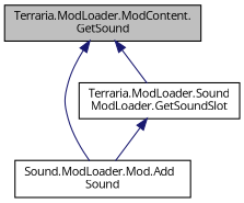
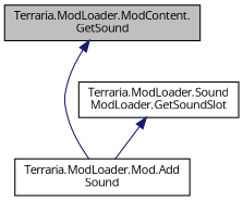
  digraph {
    fontname="Open Sans"
    rankdir=TB
    node [color=black fillcolor=white fontname="Open Sans" fontsize=10 shape=record style=filled]
    edge [color=midnightblue dir=back fontname="Open Sans" fontsize=10 labelfontname=Helvetica labelfontsize=10 style=solid]
    n1 [fillcolor=grey75 fontcolor=black height=0.2 label="Terraria.ModLoader.ModContent.\lGetSound" width=0.4]
-   n2 [height=0.2 label="Sound.ModLoader.Mod.Add\lSound" width=0.4]
+   n2 [height=0.2 label="Terraria.ModLoader.Mod.Add\lSound" width=0.4]
    n3 [height=0.2 label="Terraria.ModLoader.Sound\lModLoader.GetSoundSlot" width=0.4]
    n1 -> n2
-   n1 -> n3
    n3 -> n2
  }
